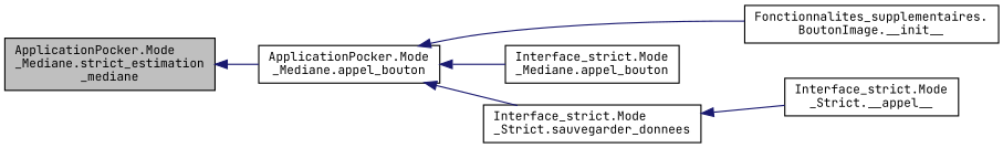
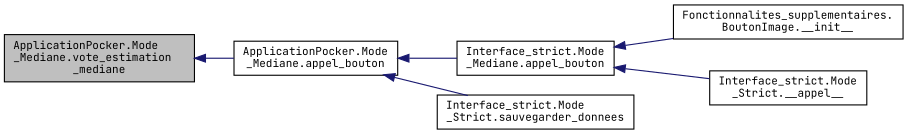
  digraph {
    fontname="JetBrains Mono"
    rankdir=LR
    node [color=black fillcolor=white fontname="JetBrains Mono" fontsize=10 shape=record style=filled]
    edge [color=midnightblue dir=back fontname="JetBrains Mono" fontsize=10 labelfontname=Helvetica labelfontsize=10 style=solid]
-   n1 [fillcolor=grey75 fontcolor=black height=0.2 label="ApplicationPocker.Mode\l_Mediane.strict_estimation\l_mediane" width=0.4]
+   n1 [fillcolor=grey75 fontcolor=black height=0.2 label="ApplicationPocker.Mode\l_Mediane.vote_estimation\l_mediane" width=0.4]
    n2 [height=0.2 label="ApplicationPocker.Mode\l_Mediane.appel_bouton" width=0.4]
    n3 [height=0.2 label="Interface_strict.Mode\l_Mediane.appel_bouton" width=0.4]
    n4 [height=0.2 label="Fonctionnalites_supplementaires.\lBoutonImage.__init__" width=0.4]
    n5 [height=0.2 label="Interface_strict.Mode\l_Strict.sauvegarder_donnees" width=0.4]
    n6 [height=0.2 label="Interface_strict.Mode\l_Strict.__appel__" width=0.4]
    n1 -> n2
    n2 -> n3
-   n2 -> n4
+   n3 -> n4
    n2 -> n5
-   n5 -> n6
+   n3 -> n6
  }
